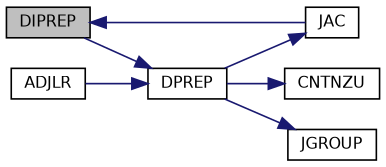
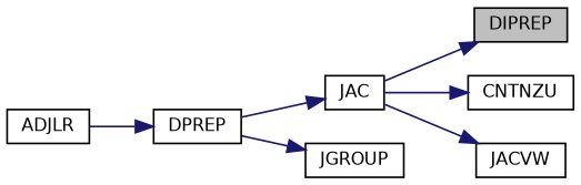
  digraph {
    rankdir=LR
    node [color=black fillcolor=white fontname=Helvetica fontsize=10 shape=record style=filled]
    edge [color=midnightblue fontname=Helvetica fontsize=10 labelfontname=Helvetica labelfontsize=10 style=solid]
    n1 [fillcolor=grey75 fontcolor=black height=0.2 label=DIPREP width=0.4]
    n2 [height=0.2 label=DPREP width=0.4]
    n3 [height=0.2 label=JAC width=0.4]
    n4 [height=0.2 label=CNTNZU width=0.4]
    n5 [height=0.2 label=JGROUP width=0.4]
+   n6 [height=0.2 label=JACVW width=0.4]
    n7 [height=0.2 label=ADJLR width=0.4]
-   n1 -> n2
    n2 -> n3
-   n2 -> n4
+   n3 -> n4
    n2 -> n5
    n3 -> n1
+   n3 -> n6
    n7 -> n2
  }
